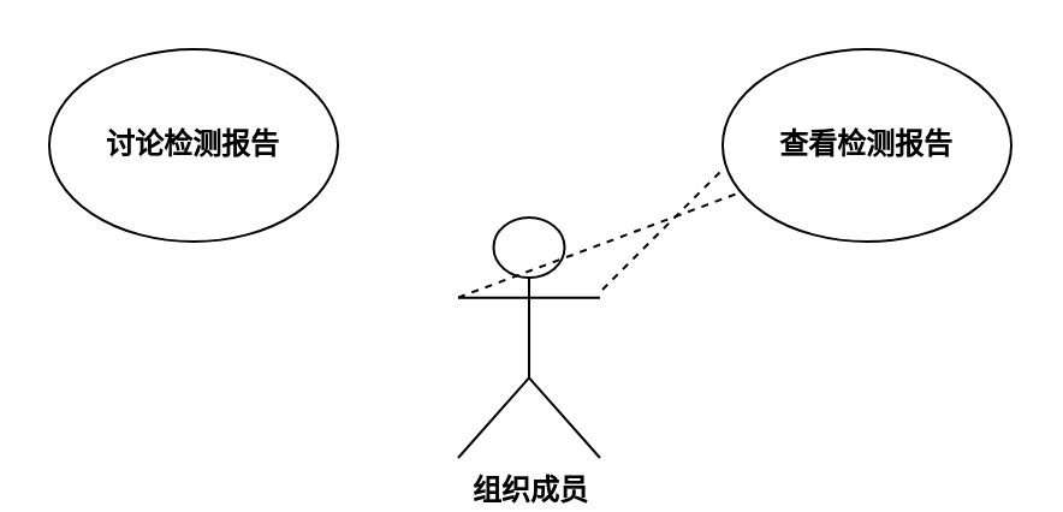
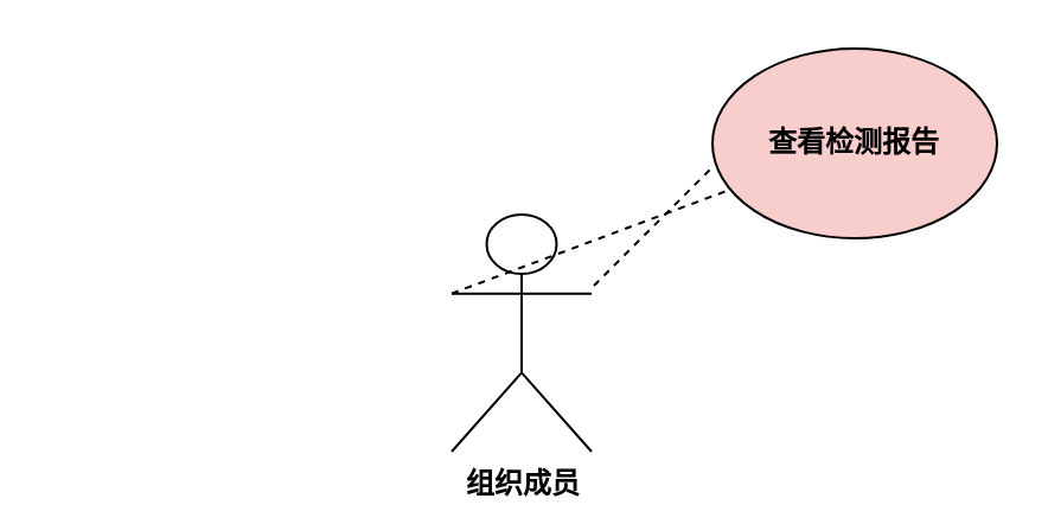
  <mxCell id="0" />
  <mxCell id="1" parent="0" />
  <mxCell id="2" value="组织成员" style="shape=umlActor;verticalLabelPosition=bottom;verticalAlign=top;html=1;outlineConnect=0;fontStyle=1" vertex="1" parent="1"><mxGeometry x="190" y="90" width="59" height="100" as="geometry" /></mxCell>
  <mxCell id="3" value="" style="endArrow=none;dashed=1;html=1;rounded=0;fontStyle=1" edge="1" parent="1"><mxGeometry width="50" height="50" relative="1" as="geometry"><mxPoint x="250" y="120" as="sourcePoint" /><mxPoint x="300" y="70" as="targetPoint" /></mxGeometry></mxCell>
- <mxCell id="4" value="查看检测报告" style="ellipse;whiteSpace=wrap;html=1;fontStyle=1" vertex="1" parent="1"><mxGeometry x="300" y="20" width="120" height="80" as="geometry" /></mxCell>
+ <mxCell id="4" value="查看检测报告" style="ellipse;whiteSpace=wrap;html=1;fontStyle=1;fillColor=#f8cecc;" vertex="1" parent="1"><mxGeometry x="300" y="20" width="120" height="80" as="geometry" /></mxCell>
  <mxCell id="5" value="" style="endArrow=none;dashed=1;html=1;rounded=0;exitX=0;exitY=0.333;exitDx=0;exitDy=0;exitPerimeter=0;fontStyle=1;" edge="1" parent="1" source="2" target="4"><mxGeometry width="50" height="50" relative="1" as="geometry"><mxPoint x="110" y="140" as="sourcePoint" /><mxPoint x="160" y="90" as="targetPoint" /></mxGeometry></mxCell>
- <mxCell id="6" value="讨论检测报告" style="ellipse;whiteSpace=wrap;html=1;fontStyle=1" vertex="1" parent="1"><mxGeometry x="20" y="20" width="120" height="80" as="geometry" /></mxCell>
